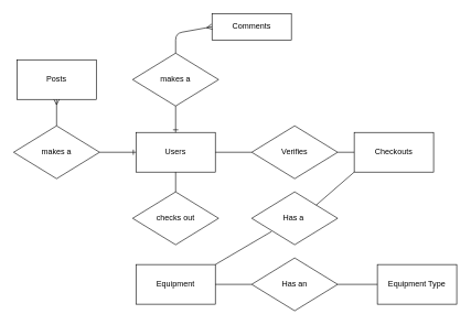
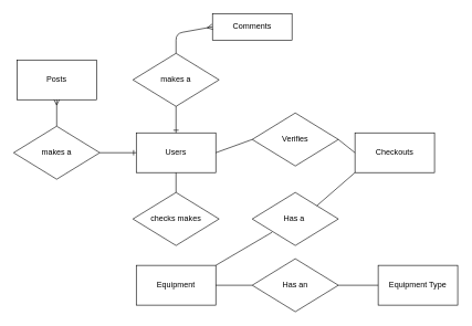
  <mxCell id="0" />
  <mxCell id="1" parent="0" />
  <mxCell id="2" value="Checkouts" style="rounded=0;whiteSpace=wrap;html=1;" parent="1" vertex="1"><mxGeometry x="535" y="200" width="120" height="60" as="geometry" /></mxCell>
  <mxCell id="3" value="Comments" style="rounded=0;whiteSpace=wrap;html=1;" parent="1" vertex="1"><mxGeometry x="320" y="20" width="120" height="40" as="geometry" /></mxCell>
  <mxCell id="4" value="Users" style="rounded=0;whiteSpace=wrap;html=1;" parent="1" vertex="1"><mxGeometry x="205" y="200" width="120" height="60" as="geometry" /></mxCell>
  <mxCell id="5" value="Posts" style="rounded=0;whiteSpace=wrap;html=1;" parent="1" vertex="1"><mxGeometry x="25" y="90" width="120" height="60" as="geometry" /></mxCell>
  <mxCell id="6" value="Equipment Type" style="rounded=0;whiteSpace=wrap;html=1;" parent="1" vertex="1"><mxGeometry x="570" y="400" width="120" height="60" as="geometry" /></mxCell>
  <mxCell id="7" value="Equipment" style="rounded=0;whiteSpace=wrap;html=1;" parent="1" vertex="1"><mxGeometry x="205" y="400" width="120" height="60" as="geometry" /></mxCell>
  <mxCell id="8" value="makes a" style="rhombus;whiteSpace=wrap;html=1;" parent="1" vertex="1"><mxGeometry x="200" y="80" width="130" height="80" as="geometry" /></mxCell>
  <mxCell id="9" value="" style="endArrow=ERmany;html=1;strokeColor=#000000;endFill=0;entryX=0;entryY=0.5;entryDx=0;entryDy=0;exitX=0.5;exitY=0;exitDx=0;exitDy=0;" parent="1" source="8" target="3" edge="1"><mxGeometry width="50" height="50" relative="1" as="geometry"><mxPoint x="600" y="250" as="sourcePoint" /><mxPoint x="650" y="200" as="targetPoint" /><Array as="points"><mxPoint x="265" y="50" /></Array></mxGeometry></mxCell>
  <mxCell id="10" value="" style="endArrow=none;html=1;strokeColor=#000000;endFill=0;entryX=0.5;entryY=1;entryDx=0;entryDy=0;exitX=0.5;exitY=0;exitDx=0;exitDy=0;startArrow=ERone;startFill=0;" parent="1" source="4" target="8" edge="1"><mxGeometry width="50" height="50" relative="1" as="geometry"><mxPoint x="275" y="90" as="sourcePoint" /><mxPoint x="340" y="50" as="targetPoint" /><Array as="points" /></mxGeometry></mxCell>
  <mxCell id="11" value="" style="endArrow=ERmany;html=1;strokeColor=#000000;endFill=0;exitX=0.5;exitY=0;exitDx=0;exitDy=0;entryX=0.5;entryY=1;entryDx=0;entryDy=0;" parent="1" source="12" target="5" edge="1"><mxGeometry width="50" height="50" relative="1" as="geometry"><mxPoint x="170" y="80" as="sourcePoint" /><mxPoint x="70" y="160" as="targetPoint" /><Array as="points" /></mxGeometry></mxCell>
  <mxCell id="12" value="makes a" style="rhombus;whiteSpace=wrap;html=1;" parent="1" vertex="1"><mxGeometry x="20" y="190" width="130" height="80" as="geometry" /></mxCell>
  <mxCell id="13" value="" style="endArrow=none;html=1;strokeColor=#000000;endFill=0;entryX=1;entryY=0.5;entryDx=0;entryDy=0;exitX=0;exitY=0.5;exitDx=0;exitDy=0;startArrow=ERone;startFill=0;" parent="1" source="4" target="12" edge="1"><mxGeometry width="50" height="50" relative="1" as="geometry"><mxPoint x="275" y="210" as="sourcePoint" /><mxPoint x="275" y="170" as="targetPoint" /><Array as="points" /></mxGeometry></mxCell>
  <mxCell id="14" value="Has a&amp;nbsp;" style="rhombus;whiteSpace=wrap;html=1;" parent="1" vertex="1"><mxGeometry x="380" y="290" width="130" height="80" as="geometry" /></mxCell>
- <mxCell id="15" value="checks out" style="rhombus;whiteSpace=wrap;html=1;" parent="1" vertex="1"><mxGeometry x="200" y="290" width="130" height="80" as="geometry" /></mxCell>
- <mxCell id="16" value="Verifies" style="rhombus;whiteSpace=wrap;html=1;" parent="1" vertex="1"><mxGeometry x="380" y="190" width="130" height="80" as="geometry" /></mxCell>
+ <mxCell id="15" value="checks makes" style="rhombus;whiteSpace=wrap;html=1;" parent="1" vertex="1"><mxGeometry x="200" y="290" width="130" height="80" as="geometry" /></mxCell>
+ <mxCell id="16" value="Verifies" style="rhombus;whiteSpace=wrap;html=1;" parent="1" vertex="1"><mxGeometry x="380" y="170" width="130" height="80" as="geometry" /></mxCell>
  <mxCell id="17" value="Has an" style="rhombus;whiteSpace=wrap;html=1;" parent="1" vertex="1"><mxGeometry x="380" y="390" width="130" height="80" as="geometry" /></mxCell>
  <mxCell id="18" value="" style="endArrow=none;html=1;strokeColor=#000000;entryX=0.5;entryY=1;entryDx=0;entryDy=0;exitX=0.5;exitY=0;exitDx=0;exitDy=0;" parent="1" source="15" target="4" edge="1"><mxGeometry width="50" height="50" relative="1" as="geometry"><mxPoint x="80" y="470" as="sourcePoint" /><mxPoint x="130" y="420" as="targetPoint" /></mxGeometry></mxCell>
  <mxCell id="19" value="" style="endArrow=none;html=1;strokeColor=#000000;entryX=1;entryY=0.5;entryDx=0;entryDy=0;exitX=0;exitY=0.5;exitDx=0;exitDy=0;" parent="1" source="16" target="4" edge="1"><mxGeometry width="50" height="50" relative="1" as="geometry"><mxPoint x="285" y="310" as="sourcePoint" /><mxPoint x="285" y="280" as="targetPoint" /></mxGeometry></mxCell>
  <mxCell id="20" value="" style="endArrow=none;html=1;strokeColor=#000000;entryX=1;entryY=0.5;entryDx=0;entryDy=0;exitX=0;exitY=0.5;exitDx=0;exitDy=0;" parent="1" source="2" target="16" edge="1"><mxGeometry width="50" height="50" relative="1" as="geometry"><mxPoint x="295" y="320" as="sourcePoint" /><mxPoint x="295" y="290" as="targetPoint" /></mxGeometry></mxCell>
  <mxCell id="21" value="" style="endArrow=none;html=1;strokeColor=#000000;entryX=1;entryY=0.5;entryDx=0;entryDy=0;exitX=0;exitY=0.5;exitDx=0;exitDy=0;" parent="1" source="17" target="7" edge="1"><mxGeometry width="50" height="50" relative="1" as="geometry"><mxPoint x="305" y="330" as="sourcePoint" /><mxPoint x="305" y="300" as="targetPoint" /></mxGeometry></mxCell>
  <mxCell id="22" value="" style="endArrow=none;html=1;strokeColor=#000000;entryX=0;entryY=0.5;entryDx=0;entryDy=0;exitX=1;exitY=0.5;exitDx=0;exitDy=0;" parent="1" source="17" target="6" edge="1"><mxGeometry width="50" height="50" relative="1" as="geometry"><mxPoint x="315" y="340" as="sourcePoint" /><mxPoint x="315" y="310" as="targetPoint" /></mxGeometry></mxCell>
  <mxCell id="23" value="" style="endArrow=none;html=1;strokeColor=#000000;exitX=1;exitY=0;exitDx=0;exitDy=0;" parent="1" source="7" edge="1"><mxGeometry width="50" height="50" relative="1" as="geometry"><mxPoint x="325" y="350" as="sourcePoint" /><mxPoint x="410" y="350" as="targetPoint" /></mxGeometry></mxCell>
  <mxCell id="24" value="" style="endArrow=none;html=1;strokeColor=#000000;entryX=1;entryY=0;entryDx=0;entryDy=0;exitX=0;exitY=1;exitDx=0;exitDy=0;" parent="1" source="2" target="14" edge="1"><mxGeometry width="50" height="50" relative="1" as="geometry"><mxPoint x="335" y="360" as="sourcePoint" /><mxPoint x="335" y="330" as="targetPoint" /></mxGeometry></mxCell>
